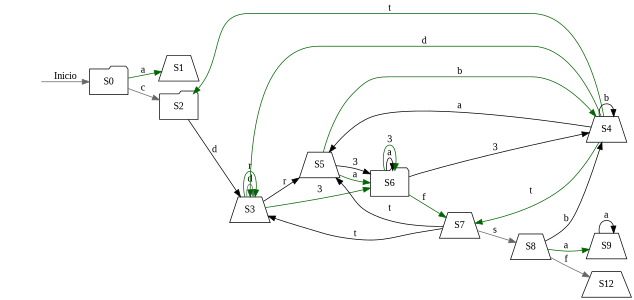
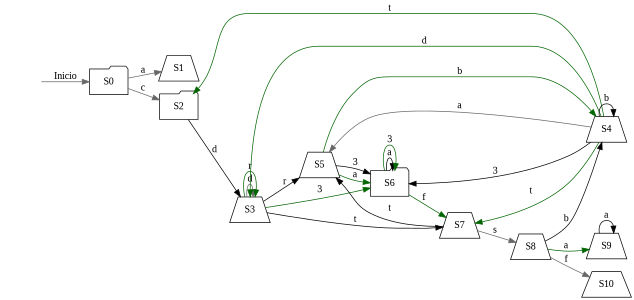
  digraph {
    fontname="Liberation Serif"
    rankdir=LR
    node [fontname="Liberation Serif" shape=trapezium]
    edge [color=black fontname="Liberation Serif"]
    n1 [label=S0 shape=folder]
    n2 [label=S1]
    n3 [label=S2 shape=folder]
    n4 [label=S3]
    n5 [label=S5]
    n6 [label=S6 shape=folder]
    n7 [label=S7]
    n8 [label=S4]
    n9 [label=S8]
    n10 [label=S9]
-   n11 [label=S12]
+   n11 [label=S10]
    vacio [shape=none style=invisible]
-   n1 -> n2 [color=darkgreen label=a]
+   n1 -> n2 [color=gray40 label=a]
    n1 -> n3 [color=gray40 label=c]
    n3 -> n4 [label=d]
    n4 -> n4 [color=gray40 label=d]
    n4 -> n4 [color=darkgreen label=r]
    n4 -> n5 [label=r]
    n4 -> n6 [color=darkgreen label=3]
-   n7 -> n4 [label=t]
+   n4 -> n7 [label=t]
    n5 -> n6 [color=darkgreen label=a]
    n5 -> n6 [label=3]
    n5 -> n8 [color=darkgreen label=b]
    n6 -> n6 [label=a]
    n6 -> n6 [color=darkgreen label=3]
    n6 -> n7 [color=darkgreen label=f]
    n7 -> n5 [label=t]
    n7 -> n9 [color=gray40 label=s]
    n8 -> n3 [color=darkgreen label=t]
    n8 -> n4 [color=darkgreen label=d]
-   n8 -> n5 [label=a]
-   n6 -> n8 [label=3]
+   n8 -> n5 [color=gray40 label=a]
+   n8 -> n6 [label=3]
    n8 -> n7 [color=darkgreen label=t]
    n8 -> n8 [label=b]
    n9 -> n8 [label=b]
    n9 -> n10 [color=darkgreen label=a]
    n9 -> n11 [color=gray40 label=f]
    n10 -> n10 [label=a]
    vacio -> n1 [color=gray40 label=Inicio]
  }
